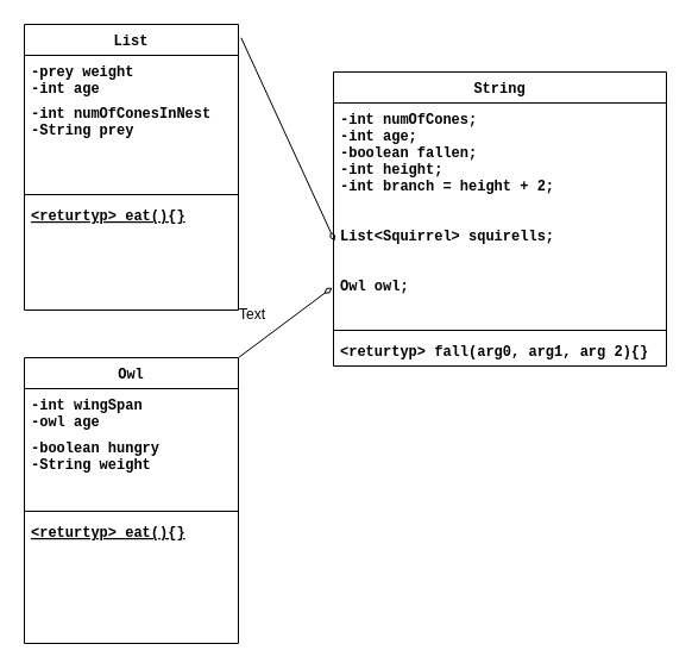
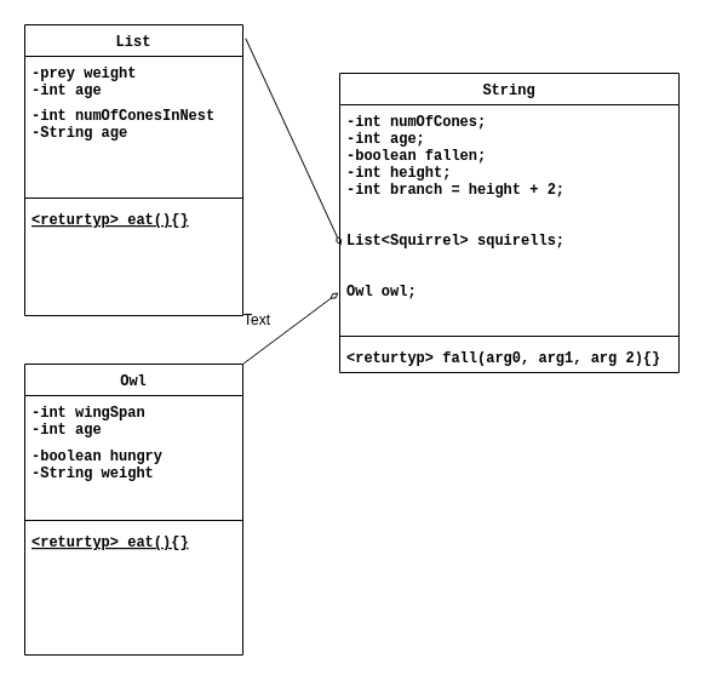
  <mxCell id="0" />
  <mxCell id="1" parent="0" />
  <mxCell id="2" value="List" style="swimlane;fontStyle=1;align=center;verticalAlign=top;childLayout=stackLayout;horizontal=1;startSize=26;horizontalStack=0;resizeParent=1;resizeLast=0;collapsible=1;marginBottom=0;rounded=0;shadow=0;strokeWidth=1;fontFamily=Courier New;" parent="1" vertex="1"><mxGeometry x="20" y="20" width="180" height="240" as="geometry"><mxRectangle x="160" y="80" width="160" height="26" as="alternateBounds" /></mxGeometry></mxCell>
  <mxCell id="3" value="-prey weight&#10;-int age" style="text;align=left;verticalAlign=top;spacingLeft=4;spacingRight=4;overflow=hidden;rotatable=0;points=[[0,0.5],[1,0.5]];portConstraint=eastwest;fontFamily=Courier New;fontStyle=1" parent="2" vertex="1"><mxGeometry y="26" width="180" height="35" as="geometry" /></mxCell>
- <mxCell id="4" value="-int numOfConesInNest&#10;-String prey" style="text;align=left;verticalAlign=top;spacingLeft=4;spacingRight=4;overflow=hidden;rotatable=0;points=[[0,0.5],[1,0.5]];portConstraint=eastwest;rounded=0;shadow=0;html=0;fontFamily=Courier New;fontStyle=1" parent="2" vertex="1"><mxGeometry y="61" width="180" height="78" as="geometry" /></mxCell>
+ <mxCell id="4" value="-int numOfConesInNest&#10;-String age" style="text;align=left;verticalAlign=top;spacingLeft=4;spacingRight=4;overflow=hidden;rotatable=0;points=[[0,0.5],[1,0.5]];portConstraint=eastwest;rounded=0;shadow=0;html=0;fontFamily=Courier New;fontStyle=1" parent="2" vertex="1"><mxGeometry y="61" width="180" height="78" as="geometry" /></mxCell>
  <mxCell id="5" value="" style="line;html=1;strokeWidth=1;align=left;verticalAlign=middle;spacingTop=-1;spacingLeft=3;spacingRight=3;rotatable=0;labelPosition=right;points=[];portConstraint=eastwest;fontFamily=Courier New;fontStyle=1" parent="2" vertex="1"><mxGeometry y="139" width="180" height="8" as="geometry" /></mxCell>
  <mxCell id="6" value="&lt;returtyp&gt; eat(){}" style="text;align=left;verticalAlign=top;spacingLeft=4;spacingRight=4;overflow=hidden;rotatable=0;points=[[0,0.5],[1,0.5]];portConstraint=eastwest;fontStyle=5;fontFamily=Courier New;" parent="2" vertex="1"><mxGeometry y="147" width="180" height="26" as="geometry" /></mxCell>
  <mxCell id="7" style="edgeStyle=none;rounded=0;orthogonalLoop=1;jettySize=auto;html=1;exitX=1;exitY=0;exitDx=0;exitDy=0;endArrow=diamondThin;endFill=0;fontFamily=Courier New;fontStyle=1" parent="1" source="14" edge="1"><mxGeometry relative="1" as="geometry"><mxPoint x="270" y="300" as="sourcePoint" /><mxPoint x="279" y="241" as="targetPoint" /><Array as="points" /></mxGeometry></mxCell>
  <mxCell id="8" value="String" style="swimlane;fontStyle=1;align=center;verticalAlign=top;childLayout=stackLayout;horizontal=1;startSize=26;horizontalStack=0;resizeParent=1;resizeLast=0;collapsible=1;marginBottom=0;rounded=0;shadow=0;strokeWidth=1;fontFamily=Courier New;" parent="1" vertex="1"><mxGeometry x="280" y="60" width="280" height="247" as="geometry"><mxRectangle x="550" y="140" width="160" height="26" as="alternateBounds" /></mxGeometry></mxCell>
  <mxCell id="9" value="-int numOfCones;&#10;-int age;&#10;-boolean fallen;&#10;-int height;&#10;-int branch = height + 2;&#10; &#10;&#10;List&lt;Squirrel&gt; squirells;&#10;&#10;&#10;Owl owl;" style="text;align=left;verticalAlign=top;spacingLeft=4;spacingRight=4;overflow=hidden;rotatable=0;points=[[0,0.5],[1,0.5]];portConstraint=eastwest;rounded=0;shadow=0;html=0;fontFamily=Courier New;fontStyle=1" parent="8" vertex="1"><mxGeometry y="26" width="280" height="187" as="geometry" /></mxCell>
  <mxCell id="10" value="" style="line;html=1;strokeWidth=1;align=left;verticalAlign=middle;spacingTop=-1;spacingLeft=3;spacingRight=3;rotatable=0;labelPosition=right;points=[];portConstraint=eastwest;fontFamily=Courier New;fontStyle=1" parent="8" vertex="1"><mxGeometry y="213" width="280" height="8" as="geometry" /></mxCell>
  <mxCell id="11" value="&lt;returtyp&gt; fall(arg0, arg1, arg 2){}" style="text;align=left;verticalAlign=top;spacingLeft=4;spacingRight=4;overflow=hidden;rotatable=0;points=[[0,0.5],[1,0.5]];portConstraint=eastwest;fontFamily=Courier New;fontStyle=1" parent="8" vertex="1"><mxGeometry y="221" width="280" height="26" as="geometry" /></mxCell>
  <mxCell id="12" style="edgeStyle=none;rounded=0;orthogonalLoop=1;jettySize=auto;html=1;exitX=0;exitY=0.5;exitDx=0;exitDy=0;fontFamily=Courier New;fontStyle=1" parent="8" edge="1"><mxGeometry relative="1" as="geometry"><mxPoint y="65" as="sourcePoint" /><mxPoint y="65" as="targetPoint" /></mxGeometry></mxCell>
  <mxCell id="13" value="" style="endArrow=diamondThin;html=1;rounded=0;entryX=0.004;entryY=0.621;entryDx=0;entryDy=0;exitX=1.013;exitY=0.047;exitDx=0;exitDy=0;exitPerimeter=0;fontFamily=Courier New;endFill=0;fontStyle=1;fontSize=11;entryPerimeter=0;" parent="1" source="2" target="9" edge="1"><mxGeometry width="50" height="50" relative="1" as="geometry"><mxPoint x="140" y="290" as="sourcePoint" /><mxPoint x="190" y="240" as="targetPoint" /><Array as="points" /></mxGeometry></mxCell>
  <mxCell id="14" value="Owl" style="swimlane;fontStyle=1;align=center;verticalAlign=top;childLayout=stackLayout;horizontal=1;startSize=26;horizontalStack=0;resizeParent=1;resizeLast=0;collapsible=1;marginBottom=0;rounded=0;shadow=0;strokeWidth=1;fontFamily=Courier New;" parent="1" vertex="1"><mxGeometry x="20" y="300" width="180" height="240" as="geometry"><mxRectangle x="130" y="380" width="160" height="26" as="alternateBounds" /></mxGeometry></mxCell>
- <mxCell id="15" value="-int wingSpan&#10;-owl age" style="text;align=left;verticalAlign=top;spacingLeft=4;spacingRight=4;overflow=hidden;rotatable=0;points=[[0,0.5],[1,0.5]];portConstraint=eastwest;fontFamily=Courier New;fontStyle=1" parent="14" vertex="1"><mxGeometry y="26" width="180" height="36" as="geometry" /></mxCell>
+ <mxCell id="15" value="-int wingSpan&#10;-int age" style="text;align=left;verticalAlign=top;spacingLeft=4;spacingRight=4;overflow=hidden;rotatable=0;points=[[0,0.5],[1,0.5]];portConstraint=eastwest;fontFamily=Courier New;fontStyle=1" parent="14" vertex="1"><mxGeometry y="26" width="180" height="36" as="geometry" /></mxCell>
  <mxCell id="16" value="-boolean hungry&#10;-String weight" style="text;align=left;verticalAlign=top;spacingLeft=4;spacingRight=4;overflow=hidden;rotatable=0;points=[[0,0.5],[1,0.5]];portConstraint=eastwest;rounded=0;shadow=0;html=0;fontFamily=Courier New;fontStyle=1" parent="14" vertex="1"><mxGeometry y="62" width="180" height="63" as="geometry" /></mxCell>
  <mxCell id="17" value="" style="line;html=1;strokeWidth=1;align=left;verticalAlign=middle;spacingTop=-1;spacingLeft=3;spacingRight=3;rotatable=0;labelPosition=right;points=[];portConstraint=eastwest;fontFamily=Courier New;fontStyle=1" parent="14" vertex="1"><mxGeometry y="125" width="180" height="8" as="geometry" /></mxCell>
  <mxCell id="18" value="&lt;returtyp&gt; eat(){}" style="text;align=left;verticalAlign=top;spacingLeft=4;spacingRight=4;overflow=hidden;rotatable=0;points=[[0,0.5],[1,0.5]];portConstraint=eastwest;fontStyle=5;fontFamily=Courier New;" parent="14" vertex="1"><mxGeometry y="133" width="180" height="22" as="geometry" /></mxCell>
  <mxCell id="19" value="Text" style="text;html=1;strokeColor=none;fillColor=none;align=center;verticalAlign=middle;whiteSpace=wrap;rounded=0;" parent="1" vertex="1"><mxGeometry x="192" y="254" width="40" height="20" as="geometry" /></mxCell>
